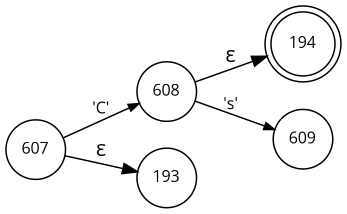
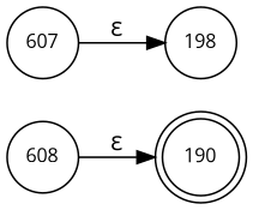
  digraph {
    fontname="Open Sans"
    rankdir=LR
    node [fixedsize=true fontname="Open Sans" fontsize=11 shape=circle peripheries=1]
    edge [fontname="Open Sans"]
-   n1 [label=194 shape=doublecircle width=.6 peripheries=""]
+   n1 [label=190 shape=doublecircle width=.6 peripheries=""]
    n2 [label=608 width=.55]
-   n3 [label=609 width=.55]
-   n4 [label=193 width=.55]
+   n4 [label=198 width=.55]
    n5 [label=607 width=.55]
    n2 -> n1 [label="&epsilon;"]
-   n2 -> n3 [arrowhead=normal arrowsize=.7 fontsize=11 label="'s'"]
-   n5 -> n2 [arrowhead=normal arrowsize=.7 fontsize=11 label="'C'"]
    n5 -> n4 [label="&epsilon;"]
  }
